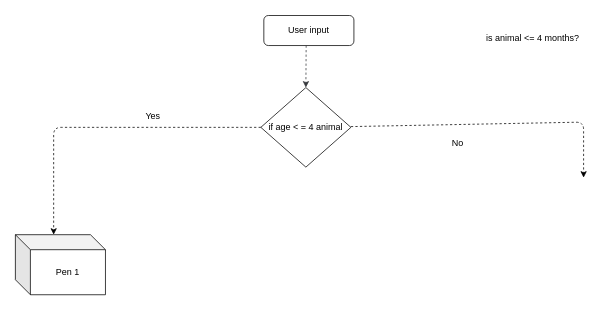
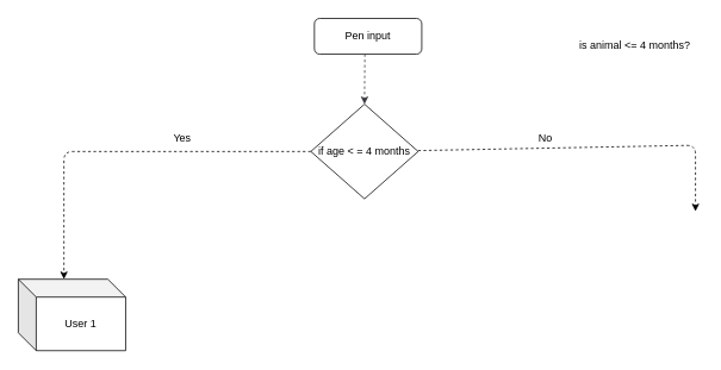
  <mxCell id="0" />
  <mxCell id="1" parent="0" />
- <mxCell id="2" value="User input" style="rounded=1;whiteSpace=wrap;html=1;fontSize=12;glass=0;strokeWidth=1;shadow=0;" parent="1" vertex="1"><mxGeometry x="351" y="20" width="120" height="40" as="geometry" /></mxCell>
+ <mxCell id="2" value="Pen input" style="rounded=1;whiteSpace=wrap;html=1;fontSize=12;glass=0;strokeWidth=1;shadow=0;" parent="1" vertex="1"><mxGeometry x="351" y="20" width="120" height="40" as="geometry" /></mxCell>
  <mxCell id="3" value="" style="endArrow=classic;html=1;rounded=0;fillColor=#cdeb8b;strokeColor=#36393d;dashed=1;" edge="1" parent="1"><mxGeometry width="50" height="50" relative="1" as="geometry"><mxPoint x="407.38" y="60" as="sourcePoint" /><mxPoint x="407" y="116" as="targetPoint" /></mxGeometry></mxCell>
  <mxCell id="4" value="is animal &amp;lt;= 4 months?" style="text;html=1;align=center;verticalAlign=middle;resizable=0;points=[];autosize=1;strokeColor=none;" vertex="1" parent="1"><mxGeometry x="634" y="40" width="150" height="20" as="geometry" /></mxCell>
  <mxCell id="5" value="Yes" style="text;html=1;align=center;verticalAlign=middle;resizable=0;points=[];autosize=1;strokeColor=none;" vertex="1" parent="1"><mxGeometry x="188" y="146" width="30" height="18" as="geometry" /></mxCell>
- <mxCell id="6" value="if age &amp;lt; = 4 animal" style="rhombus;whiteSpace=wrap;html=1;" vertex="1" parent="1"><mxGeometry x="347" y="116" width="120" height="106" as="geometry" /></mxCell>
+ <mxCell id="6" value="if age &amp;lt; = 4 months" style="rhombus;whiteSpace=wrap;html=1;" vertex="1" parent="1"><mxGeometry x="347" y="116" width="120" height="106" as="geometry" /></mxCell>
  <mxCell id="7" value="" style="endArrow=classic;html=1;shadow=0;strokeWidth=1;dashed=1;exitX=0;exitY=0.5;exitDx=0;exitDy=0;" edge="1" parent="1" source="6"><mxGeometry width="50" height="50" relative="1" as="geometry"><mxPoint x="122" y="332" as="sourcePoint" /><mxPoint x="71" y="312" as="targetPoint" /><Array as="points"><mxPoint x="71" y="169" /></Array></mxGeometry></mxCell>
  <mxCell id="8" value="" style="endArrow=classic;html=1;shadow=0;dashed=1;strokeColor=#000000;strokeWidth=1;" edge="1" parent="1"><mxGeometry width="50" height="50" relative="1" as="geometry"><mxPoint x="467" y="168" as="sourcePoint" /><mxPoint x="777" y="236" as="targetPoint" /><Array as="points"><mxPoint x="777" y="162" /></Array></mxGeometry></mxCell>
- <mxCell id="9" value="No" style="text;html=1;align=center;verticalAlign=middle;resizable=0;points=[];autosize=1;strokeColor=none;" vertex="1" parent="1"><mxGeometry x="596" y="181" width="26" height="18" as="geometry" /></mxCell>
- <mxCell id="10" value="Pen 1" style="shape=cube;whiteSpace=wrap;html=1;boundedLbl=1;backgroundOutline=1;darkOpacity=0.05;darkOpacity2=0.1;" vertex="1" parent="1"><mxGeometry x="20" y="312" width="120" height="80" as="geometry" /></mxCell>
+ <mxCell id="9" value="No" style="text;html=1;align=center;verticalAlign=middle;resizable=0;points=[];autosize=1;strokeColor=none;" vertex="1" parent="1"><mxGeometry x="596" y="146" width="26" height="18" as="geometry" /></mxCell>
+ <mxCell id="10" value="User 1" style="shape=cube;whiteSpace=wrap;html=1;boundedLbl=1;backgroundOutline=1;darkOpacity=0.05;darkOpacity2=0.1;" vertex="1" parent="1"><mxGeometry x="20" y="312" width="120" height="80" as="geometry" /></mxCell>
